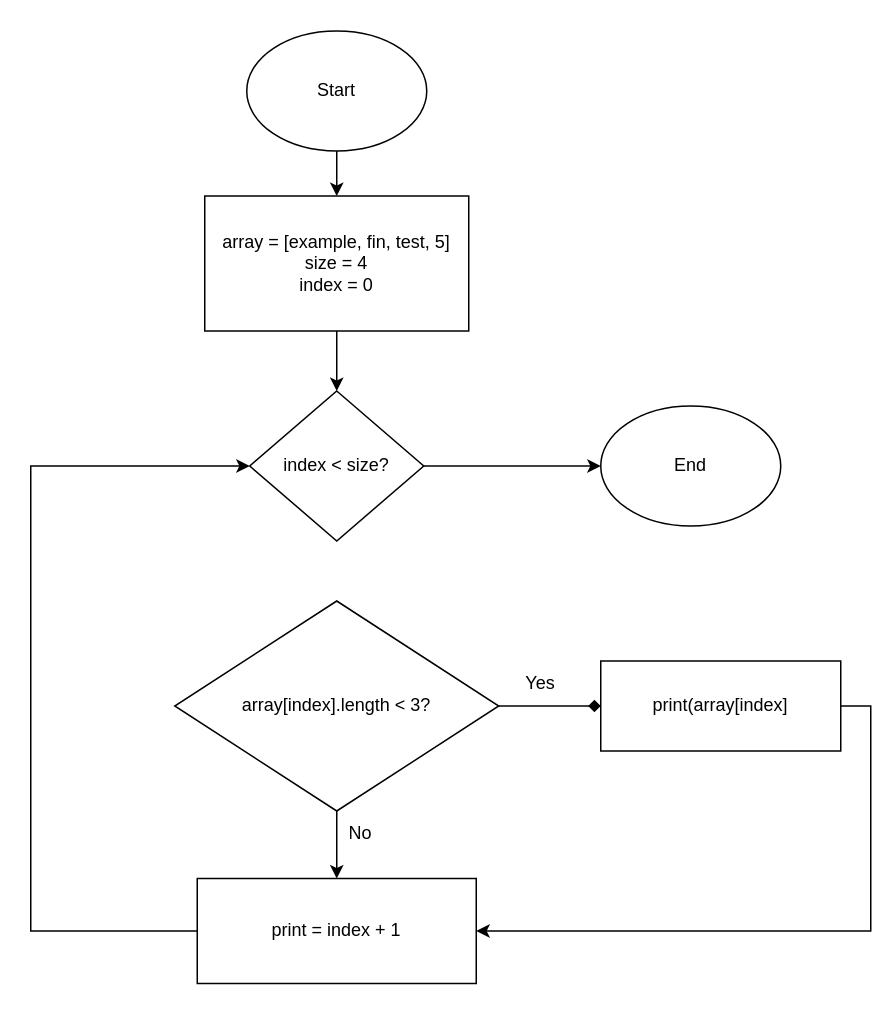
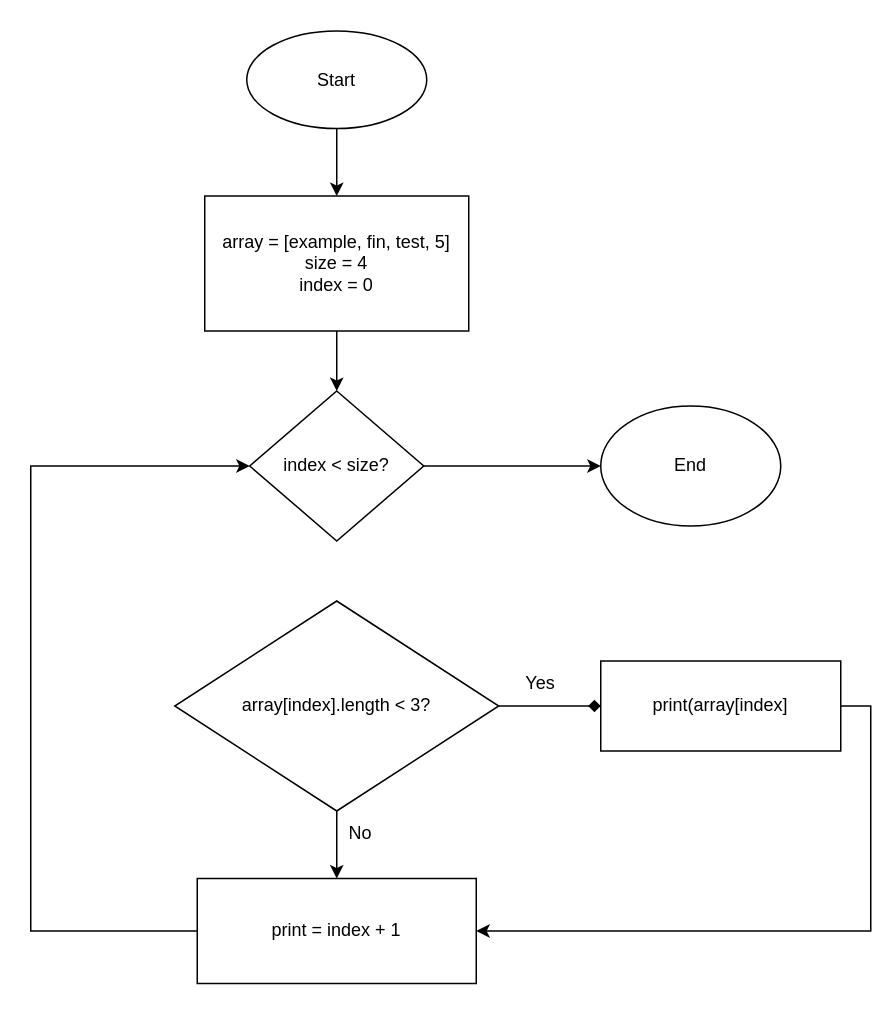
  <mxCell id="0" />
  <mxCell id="1" parent="0" />
  <mxCell id="2" value="" style="edgeStyle=orthogonalEdgeStyle;rounded=0;orthogonalLoop=1;jettySize=auto;html=1;" edge="1" parent="1" source="3" target="5"><mxGeometry relative="1" as="geometry" /></mxCell>
- <mxCell id="3" value="Start" style="ellipse;whiteSpace=wrap;html=1;" vertex="1" parent="1"><mxGeometry x="164" y="20" width="120" height="80" as="geometry" /></mxCell>
+ <mxCell id="3" value="Start" style="ellipse;whiteSpace=wrap;html=1;" vertex="1" parent="1"><mxGeometry x="164" y="20" width="120" height="65" as="geometry" /></mxCell>
  <mxCell id="4" value="" style="edgeStyle=orthogonalEdgeStyle;rounded=0;orthogonalLoop=1;jettySize=auto;html=1;" edge="1" parent="1" source="5" target="7"><mxGeometry relative="1" as="geometry" /></mxCell>
  <mxCell id="5" value="array = [example, fin, test, 5]&lt;br&gt;size = 4&lt;br&gt;index = 0" style="rounded=0;whiteSpace=wrap;html=1;" vertex="1" parent="1"><mxGeometry x="136" y="130" width="176" height="90" as="geometry" /></mxCell>
  <mxCell id="6" value="" style="edgeStyle=orthogonalEdgeStyle;rounded=0;orthogonalLoop=1;jettySize=auto;html=1;" edge="1" parent="1" source="7"><mxGeometry relative="1" as="geometry"><mxPoint x="400" y="310" as="targetPoint" /></mxGeometry></mxCell>
  <mxCell id="7" value="index &amp;lt; size?" style="rhombus;whiteSpace=wrap;html=1;" vertex="1" parent="1"><mxGeometry x="166" y="260" width="116" height="100" as="geometry" /></mxCell>
  <mxCell id="8" value="" style="edgeStyle=orthogonalEdgeStyle;rounded=0;orthogonalLoop=1;jettySize=auto;html=1;" edge="1" parent="1" source="10" target="12"><mxGeometry relative="1" as="geometry" /></mxCell>
  <mxCell id="9" value="" style="edgeStyle=orthogonalEdgeStyle;rounded=0;orthogonalLoop=1;jettySize=auto;html=1;endArrow=diamond;" edge="1" parent="1" source="10" target="15"><mxGeometry relative="1" as="geometry" /></mxCell>
  <mxCell id="10" value="array[index].length &amp;lt; 3?" style="rhombus;whiteSpace=wrap;html=1;" vertex="1" parent="1"><mxGeometry x="116" y="400" width="216" height="140" as="geometry" /></mxCell>
  <mxCell id="11" style="edgeStyle=orthogonalEdgeStyle;rounded=0;orthogonalLoop=1;jettySize=auto;html=1;exitX=0;exitY=0.5;exitDx=0;exitDy=0;entryX=0;entryY=0.5;entryDx=0;entryDy=0;" edge="1" parent="1" source="12" target="7"><mxGeometry relative="1" as="geometry"><Array as="points"><mxPoint x="20" y="620" /><mxPoint x="20" y="310" /></Array></mxGeometry></mxCell>
  <mxCell id="12" value="print = index + 1" style="rounded=0;whiteSpace=wrap;html=1;" vertex="1" parent="1"><mxGeometry x="131" y="585" width="186" height="70" as="geometry" /></mxCell>
  <mxCell id="13" value="No" style="text;html=1;strokeColor=none;fillColor=none;align=center;verticalAlign=middle;whiteSpace=wrap;rounded=0;" vertex="1" parent="1"><mxGeometry x="210" y="540" width="60" height="30" as="geometry" /></mxCell>
  <mxCell id="14" style="edgeStyle=orthogonalEdgeStyle;rounded=0;orthogonalLoop=1;jettySize=auto;html=1;exitX=1;exitY=0.5;exitDx=0;exitDy=0;entryX=1;entryY=0.5;entryDx=0;entryDy=0;" edge="1" parent="1" source="15" target="12"><mxGeometry relative="1" as="geometry" /></mxCell>
  <mxCell id="15" value="print(array[index]" style="rounded=0;whiteSpace=wrap;html=1;" vertex="1" parent="1"><mxGeometry x="400" y="440" width="160" height="60" as="geometry" /></mxCell>
  <mxCell id="16" value="Yes" style="text;html=1;strokeColor=none;fillColor=none;align=center;verticalAlign=middle;whiteSpace=wrap;rounded=0;" vertex="1" parent="1"><mxGeometry x="330" y="440" width="60" height="30" as="geometry" /></mxCell>
  <mxCell id="17" value="End" style="ellipse;whiteSpace=wrap;html=1;" vertex="1" parent="1"><mxGeometry x="400" y="270" width="120" height="80" as="geometry" /></mxCell>
